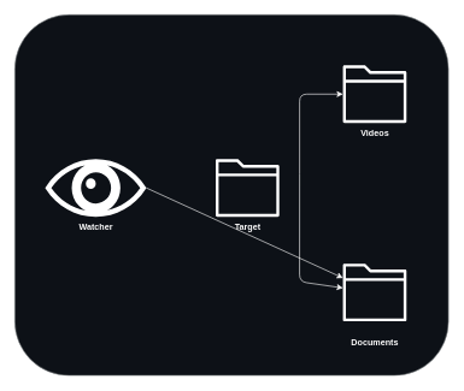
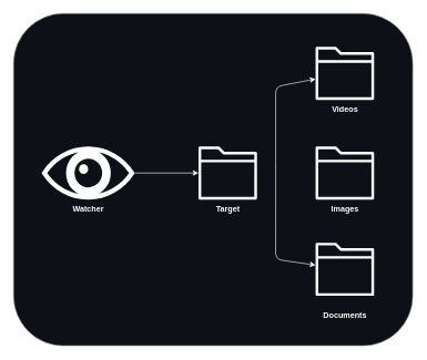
  <mxCell id="0" />
  <mxCell id="1" parent="0" />
  <mxCell id="2" value="" style="rounded=1;whiteSpace=wrap;html=1;movable=1;resizable=1;rotatable=1;deletable=1;editable=1;locked=0;connectable=1;strokeColor=#787D7F;fillColor=#0D1117;" parent="1" vertex="1"><mxGeometry x="20" y="20" width="600" height="500" as="geometry" /></mxCell>
  <mxCell id="3" value="&lt;b&gt;&lt;font style=&quot;color: rgb(255, 255, 255);&quot;&gt;Watcher&lt;/font&gt;&lt;/b&gt;" style="shape=mxgraph.signs.healthcare.eye;html=1;pointerEvents=1;fillColor=#FFFFFF;strokeColor=none;verticalLabelPosition=bottom;verticalAlign=top;align=center;fontSize=12;strokeWidth=1;perimeterSpacing=0;movable=1;resizable=1;rotatable=1;deletable=1;editable=1;locked=0;connectable=1;" parent="1" vertex="1"><mxGeometry x="62" y="220" width="140" height="80" as="geometry" /></mxCell>
+ <mxCell id="4" value="&lt;b&gt;&lt;font style=&quot;color: rgb(255, 255, 255);&quot;&gt;Images&lt;/font&gt;&lt;/b&gt;" style="sketch=0;outlineConnect=0;dashed=0;verticalLabelPosition=bottom;verticalAlign=top;align=center;html=1;fontSize=12;fontStyle=0;aspect=fixed;pointerEvents=1;shape=mxgraph.aws4.folder;movable=1;resizable=1;rotatable=1;deletable=1;editable=1;locked=0;connectable=1;" parent="1" vertex="1"><mxGeometry x="474.05" y="220" width="87.9" height="80" as="geometry" /></mxCell>
  <mxCell id="5" value="&lt;b&gt;&lt;font style=&quot;color: rgb(255, 255, 255);&quot;&gt;Documents&lt;/font&gt;&lt;/b&gt;" style="sketch=0;outlineConnect=0;dashed=0;verticalLabelPosition=bottom;verticalAlign=top;align=center;html=1;fontSize=12;fontStyle=0;aspect=fixed;pointerEvents=1;shape=mxgraph.aws4.folder;movable=1;resizable=1;rotatable=1;deletable=1;editable=1;locked=0;connectable=1;" parent="1" vertex="1"><mxGeometry x="474.05" y="350" width="87.9" height="110" as="geometry" /></mxCell>
- <mxCell id="6" value="&lt;b&gt;&lt;font style=&quot;color: rgb(255, 255, 255);&quot;&gt;Videos&lt;/font&gt;&lt;/b&gt;" style="sketch=0;outlineConnect=0;dashed=0;verticalLabelPosition=bottom;verticalAlign=top;align=center;html=1;fontSize=12;fontStyle=0;aspect=fixed;pointerEvents=1;shape=mxgraph.aws4.folder;movable=1;resizable=1;rotatable=1;deletable=1;editable=1;locked=0;connectable=1;" parent="1" vertex="1"><mxGeometry x="474.05" y="90" width="87.9" height="80" as="geometry" /></mxCell>
+ <mxCell id="6" value="&lt;b&gt;&lt;font style=&quot;color: rgb(255, 255, 255);&quot;&gt;Videos&lt;/font&gt;&lt;/b&gt;" style="sketch=0;outlineConnect=0;dashed=0;verticalLabelPosition=bottom;verticalAlign=top;align=center;html=1;fontSize=12;fontStyle=0;aspect=fixed;pointerEvents=1;shape=mxgraph.aws4.folder;movable=1;resizable=1;rotatable=1;deletable=1;editable=1;locked=0;connectable=1;" parent="1" vertex="1"><mxGeometry x="474.05" y="70" width="87.9" height="80" as="geometry" /></mxCell>
  <mxCell id="7" value="&lt;b&gt;&lt;font style=&quot;color: rgb(255, 255, 255);&quot;&gt;Target&lt;/font&gt;&lt;/b&gt;" style="sketch=0;outlineConnect=0;dashed=0;verticalLabelPosition=bottom;verticalAlign=top;align=center;html=1;fontSize=12;fontStyle=0;aspect=fixed;pointerEvents=1;shape=mxgraph.aws4.folder;movable=1;resizable=1;rotatable=1;deletable=1;editable=1;locked=0;connectable=1;" parent="1" vertex="1"><mxGeometry x="298" y="220" width="87.9" height="80" as="geometry" /></mxCell>
- <mxCell id="8" value="" style="endArrow=classic;html=1;exitX=1;exitY=0.5;exitDx=0;exitDy=0;exitPerimeter=0;fontSize=12;endSize=6;jumpSize=6;strokeColor=#FFFFFF;movable=1;resizable=1;rotatable=1;deletable=1;editable=1;locked=0;connectable=1;" parent="1" source="3" target="5" edge="1"><mxGeometry width="50" height="50" relative="1" as="geometry"><mxPoint x="48" y="120" as="sourcePoint" /><mxPoint x="98" y="70" as="targetPoint" /></mxGeometry></mxCell>
+ <mxCell id="8" value="" style="endArrow=classic;html=1;exitX=1;exitY=0.5;exitDx=0;exitDy=0;exitPerimeter=0;fontSize=12;endSize=6;jumpSize=6;strokeColor=#FFFFFF;movable=1;resizable=1;rotatable=1;deletable=1;editable=1;locked=0;connectable=1;" parent="1" source="3" target="7" edge="1"><mxGeometry width="50" height="50" relative="1" as="geometry"><mxPoint x="48" y="120" as="sourcePoint" /><mxPoint x="98" y="70" as="targetPoint" /></mxGeometry></mxCell>
  <mxCell id="9" value="" style="endArrow=classic;html=1;fontSize=12;fontColor=#FFFFFF;strokeColor=#FFFFFF;movable=1;resizable=1;rotatable=1;deletable=1;editable=1;locked=0;connectable=1;" parent="1" target="6" edge="1"><mxGeometry width="50" height="50" relative="1" as="geometry"><mxPoint x="414.05" y="240" as="sourcePoint" /><mxPoint x="464.05" y="160" as="targetPoint" /><Array as="points"><mxPoint x="414.05" y="130" /></Array></mxGeometry></mxCell>
  <mxCell id="10" value="" style="endArrow=classic;html=1;fontSize=12;fontColor=#FFFFFF;strokeColor=#FFFFFF;movable=1;resizable=1;rotatable=1;deletable=1;editable=1;locked=0;connectable=1;" parent="1" target="5" edge="1"><mxGeometry width="50" height="50" relative="1" as="geometry"><mxPoint x="414.05" y="240" as="sourcePoint" /><mxPoint x="484.05" y="250" as="targetPoint" /><Array as="points"><mxPoint x="414" y="390" /></Array></mxGeometry></mxCell>
